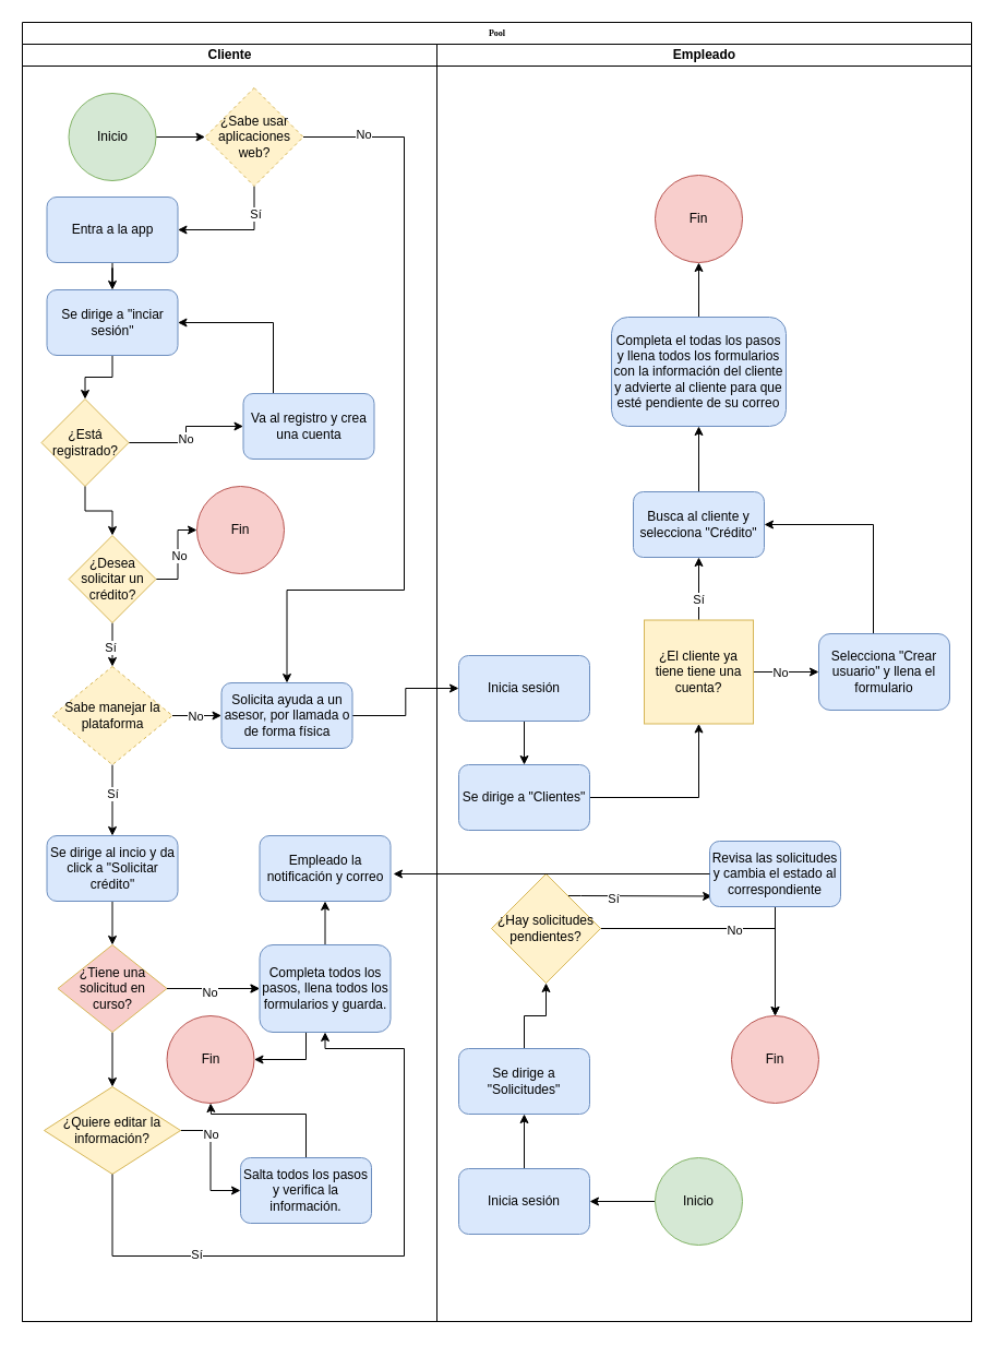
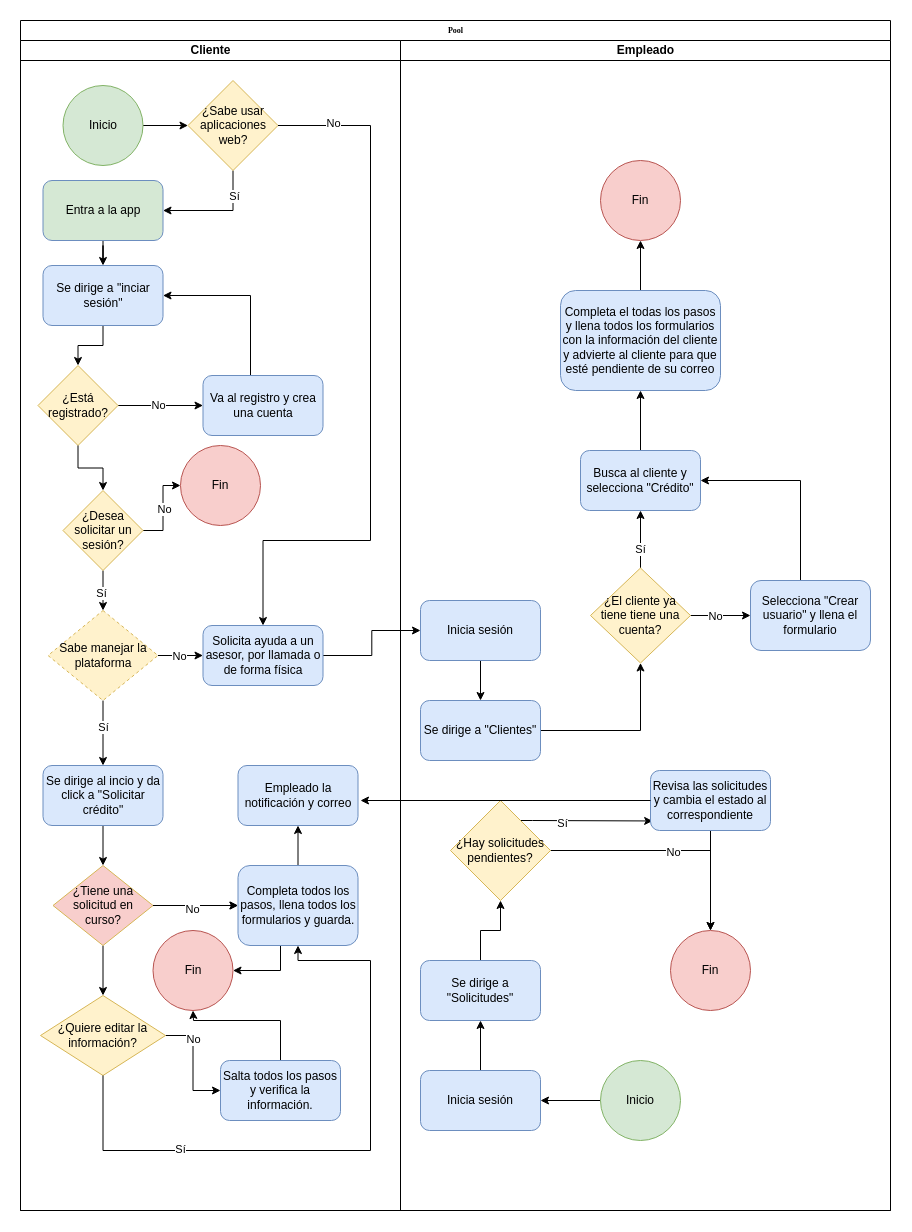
  <mxCell id="0" />
  <mxCell id="1" parent="0" />
  <mxCell id="2" value="Pool" style="swimlane;html=1;childLayout=stackLayout;startSize=20;rounded=0;shadow=0;labelBackgroundColor=none;strokeWidth=1;fontFamily=Verdana;fontSize=8;align=center;" parent="1" vertex="1"><mxGeometry x="20" y="20" width="870" height="1190" as="geometry" /></mxCell>
  <mxCell id="3" style="edgeStyle=orthogonalEdgeStyle;rounded=1;html=1;labelBackgroundColor=none;startArrow=none;startFill=0;startSize=5;endArrow=classicThin;endFill=1;endSize=5;jettySize=auto;orthogonalLoop=1;strokeWidth=1;fontFamily=Verdana;fontSize=8" parent="2" edge="1"><mxGeometry relative="1" as="geometry"><mxPoint x="540" y="20" as="sourcePoint" /><mxPoint x="540" y="20" as="targetPoint" /></mxGeometry></mxCell>
  <mxCell id="4" value="" style="edgeStyle=orthogonalEdgeStyle;rounded=0;orthogonalLoop=1;jettySize=auto;html=1;entryX=0;entryY=0.5;entryDx=0;entryDy=0;" parent="2" source="37" target="61" edge="1"><mxGeometry relative="1" as="geometry"><mxPoint x="340" y="595" as="targetPoint" /></mxGeometry></mxCell>
  <mxCell id="5" value="Cliente" style="swimlane;html=1;startSize=20;" parent="2" vertex="1"><mxGeometry y="20" width="380" height="1170" as="geometry" /></mxCell>
  <mxCell id="6" value="" style="edgeStyle=orthogonalEdgeStyle;rounded=0;orthogonalLoop=1;jettySize=auto;html=1;" parent="5" source="10" target="14" edge="1"><mxGeometry relative="1" as="geometry" /></mxCell>
  <mxCell id="7" value="No" style="edgeLabel;html=1;align=center;verticalAlign=middle;resizable=0;points=[];" parent="6" vertex="1" connectable="0"><mxGeometry x="-0.067" y="1" relative="1" as="geometry"><mxPoint as="offset" /></mxGeometry></mxCell>
  <mxCell id="8" value="" style="edgeStyle=orthogonalEdgeStyle;rounded=0;orthogonalLoop=1;jettySize=auto;html=1;" parent="5" source="51" target="36" edge="1"><mxGeometry relative="1" as="geometry" /></mxCell>
  <mxCell id="9" value="Sí" style="edgeLabel;html=1;align=center;verticalAlign=middle;resizable=0;points=[];" parent="8" vertex="1" connectable="0"><mxGeometry x="0.086" y="-2" relative="1" as="geometry"><mxPoint as="offset" /></mxGeometry></mxCell>
  <mxCell id="10" value="¿Está registrado?" style="rhombus;whiteSpace=wrap;html=1;fillColor=#fff2cc;strokeColor=#d6b656;" parent="5" vertex="1"><mxGeometry x="17.5" y="325" width="80" height="80" as="geometry" /></mxCell>
  <mxCell id="11" value="" style="edgeStyle=orthogonalEdgeStyle;rounded=0;orthogonalLoop=1;jettySize=auto;html=1;" parent="5" source="12" target="21" edge="1"><mxGeometry relative="1" as="geometry" /></mxCell>
  <mxCell id="12" value="Se dirige al incio y da click a &quot;Solicitar crédito&quot;" style="rounded=1;whiteSpace=wrap;html=1;fillColor=#dae8fc;strokeColor=#6c8ebf;" parent="5" vertex="1"><mxGeometry x="22.5" y="725" width="120" height="60" as="geometry" /></mxCell>
  <mxCell id="13" style="edgeStyle=orthogonalEdgeStyle;rounded=0;orthogonalLoop=1;jettySize=auto;html=1;entryX=1;entryY=0.5;entryDx=0;entryDy=0;" parent="5" source="14" target="16" edge="1"><mxGeometry relative="1" as="geometry"><Array as="points"><mxPoint x="230" y="255" /></Array></mxGeometry></mxCell>
- <mxCell id="14" value="Va al registro y crea una cuenta" style="rounded=1;whiteSpace=wrap;html=1;fillColor=#dae8fc;strokeColor=#6c8ebf;" parent="5" vertex="1"><mxGeometry x="202.5" y="320" width="120" height="60" as="geometry" /></mxCell>
+ <mxCell id="14" value="Va al registro y crea una cuenta" style="rounded=1;whiteSpace=wrap;html=1;fillColor=#dae8fc;strokeColor=#6c8ebf;" parent="5" vertex="1"><mxGeometry x="182.5" y="335" width="120" height="60" as="geometry" /></mxCell>
  <mxCell id="15" value="" style="edgeStyle=orthogonalEdgeStyle;rounded=0;orthogonalLoop=1;jettySize=auto;html=1;" parent="5" source="16" target="10" edge="1"><mxGeometry relative="1" as="geometry" /></mxCell>
  <mxCell id="16" value="Se dirige a &quot;inciar sesión&quot;" style="rounded=1;whiteSpace=wrap;html=1;fillColor=#dae8fc;strokeColor=#6c8ebf;" parent="5" vertex="1"><mxGeometry x="22.5" y="225" width="120" height="60" as="geometry" /></mxCell>
  <mxCell id="17" value="" style="edgeStyle=orthogonalEdgeStyle;rounded=0;orthogonalLoop=1;jettySize=auto;html=1;" parent="5" source="21" target="24" edge="1"><mxGeometry relative="1" as="geometry" /></mxCell>
  <mxCell id="18" value="" style="edgeStyle=orthogonalEdgeStyle;rounded=0;orthogonalLoop=1;jettySize=auto;html=1;" parent="5" source="21" target="24" edge="1"><mxGeometry relative="1" as="geometry" /></mxCell>
  <mxCell id="19" value="No" style="edgeLabel;html=1;align=center;verticalAlign=middle;resizable=0;points=[];" parent="18" vertex="1" connectable="0"><mxGeometry x="-0.08" y="-3" relative="1" as="geometry"><mxPoint as="offset" /></mxGeometry></mxCell>
  <mxCell id="20" value="" style="edgeStyle=orthogonalEdgeStyle;rounded=0;orthogonalLoop=1;jettySize=auto;html=1;" parent="5" source="21" target="27" edge="1"><mxGeometry relative="1" as="geometry" /></mxCell>
  <mxCell id="21" value="¿Tiene una solicitud en curso?" style="rhombus;whiteSpace=wrap;html=1;fillColor=#f8cecc;strokeColor=#d6b656;" parent="5" vertex="1"><mxGeometry x="32.5" y="825" width="100" height="80" as="geometry" /></mxCell>
  <mxCell id="22" style="edgeStyle=orthogonalEdgeStyle;rounded=0;orthogonalLoop=1;jettySize=auto;html=1;entryX=1;entryY=0.5;entryDx=0;entryDy=0;" parent="5" source="24" target="47" edge="1"><mxGeometry relative="1" as="geometry"><Array as="points"><mxPoint x="260" y="930" /></Array></mxGeometry></mxCell>
  <mxCell id="23" value="" style="edgeStyle=orthogonalEdgeStyle;rounded=0;orthogonalLoop=1;jettySize=auto;html=1;" edge="1" parent="5" source="24" target="53"><mxGeometry relative="1" as="geometry" /></mxCell>
  <mxCell id="24" value="Completa todos los pasos, llena todos los formularios y guarda." style="rounded=1;whiteSpace=wrap;html=1;fillColor=#dae8fc;strokeColor=#6c8ebf;" parent="5" vertex="1"><mxGeometry x="217.5" y="825" width="120" height="80" as="geometry" /></mxCell>
  <mxCell id="25" value="" style="edgeStyle=orthogonalEdgeStyle;rounded=0;orthogonalLoop=1;jettySize=auto;html=1;" parent="5" source="27" target="31" edge="1"><mxGeometry relative="1" as="geometry" /></mxCell>
  <mxCell id="26" value="No" style="edgeLabel;html=1;align=center;verticalAlign=middle;resizable=0;points=[];" parent="25" vertex="1" connectable="0"><mxGeometry x="-0.429" relative="1" as="geometry"><mxPoint as="offset" /></mxGeometry></mxCell>
  <mxCell id="27" value="¿Quiere editar la información?" style="rhombus;whiteSpace=wrap;html=1;fillColor=#fff2cc;strokeColor=#d6b656;" parent="5" vertex="1"><mxGeometry x="20" y="955" width="125" height="80" as="geometry" /></mxCell>
  <mxCell id="28" style="edgeStyle=orthogonalEdgeStyle;rounded=0;orthogonalLoop=1;jettySize=auto;html=1;entryX=0.5;entryY=1;entryDx=0;entryDy=0;exitX=0.5;exitY=1;exitDx=0;exitDy=0;" parent="5" source="27" target="24" edge="1"><mxGeometry relative="1" as="geometry"><mxPoint x="135" y="1110.0" as="sourcePoint" /><Array as="points"><mxPoint x="83" y="1110" /><mxPoint x="350" y="1110" /><mxPoint x="350" y="920" /><mxPoint x="278" y="920" /></Array></mxGeometry></mxCell>
  <mxCell id="29" value="Sí" style="edgeLabel;html=1;align=center;verticalAlign=middle;resizable=0;points=[];" parent="28" vertex="1" connectable="0"><mxGeometry x="-0.509" y="2" relative="1" as="geometry"><mxPoint as="offset" /></mxGeometry></mxCell>
  <mxCell id="30" style="edgeStyle=orthogonalEdgeStyle;rounded=0;orthogonalLoop=1;jettySize=auto;html=1;" parent="5" source="31" target="47" edge="1"><mxGeometry relative="1" as="geometry"><Array as="points"><mxPoint x="260" y="980" /><mxPoint x="173" y="980" /></Array></mxGeometry></mxCell>
  <mxCell id="31" value="Salta todos los pasos y verifica la información." style="rounded=1;whiteSpace=wrap;html=1;fillColor=#dae8fc;strokeColor=#6c8ebf;" parent="5" vertex="1"><mxGeometry x="200" y="1020" width="120" height="60" as="geometry" /></mxCell>
  <mxCell id="32" value="" style="edgeStyle=orthogonalEdgeStyle;rounded=0;orthogonalLoop=1;jettySize=auto;html=1;" parent="5" source="36" target="12" edge="1"><mxGeometry relative="1" as="geometry" /></mxCell>
  <mxCell id="33" value="Sí" style="edgeLabel;html=1;align=center;verticalAlign=middle;resizable=0;points=[];" parent="32" vertex="1" connectable="0"><mxGeometry x="-0.2" relative="1" as="geometry"><mxPoint as="offset" /></mxGeometry></mxCell>
  <mxCell id="34" value="" style="edgeStyle=orthogonalEdgeStyle;rounded=0;orthogonalLoop=1;jettySize=auto;html=1;" parent="5" source="36" target="37" edge="1"><mxGeometry relative="1" as="geometry" /></mxCell>
  <mxCell id="35" value="No" style="edgeLabel;html=1;align=center;verticalAlign=middle;resizable=0;points=[];" parent="34" vertex="1" connectable="0"><mxGeometry x="-0.067" relative="1" as="geometry"><mxPoint as="offset" /></mxGeometry></mxCell>
  <mxCell id="36" value="Sabe manejar la plataforma" style="rhombus;whiteSpace=wrap;html=1;fillColor=#fff2cc;strokeColor=#d6b656;dashed=1;" parent="5" vertex="1"><mxGeometry x="27.5" y="570" width="110" height="90" as="geometry" /></mxCell>
  <mxCell id="37" value="Solicita ayuda a un asesor, por llamada o de forma física" style="rounded=1;whiteSpace=wrap;html=1;fillColor=#dae8fc;strokeColor=#6c8ebf;" parent="5" vertex="1"><mxGeometry x="182.5" y="585" width="120" height="60" as="geometry" /></mxCell>
  <mxCell id="38" value="" style="edgeStyle=orthogonalEdgeStyle;rounded=0;orthogonalLoop=1;jettySize=auto;html=1;" parent="5" source="39" target="44" edge="1"><mxGeometry relative="1" as="geometry" /></mxCell>
  <mxCell id="39" value="Inicio" style="ellipse;whiteSpace=wrap;html=1;aspect=fixed;fillColor=#d5e8d4;strokeColor=#82b366;" parent="5" vertex="1"><mxGeometry x="42.5" y="45" width="80" height="80" as="geometry" /></mxCell>
  <mxCell id="40" value="" style="edgeStyle=orthogonalEdgeStyle;rounded=0;orthogonalLoop=1;jettySize=auto;html=1;" parent="5" source="41" target="16" edge="1"><mxGeometry relative="1" as="geometry" /></mxCell>
- <mxCell id="41" value="Entra a la app" style="rounded=1;whiteSpace=wrap;html=1;fillColor=#dae8fc;strokeColor=#6c8ebf;" parent="5" vertex="1"><mxGeometry x="22.5" y="140" width="120" height="60" as="geometry" /></mxCell>
+ <mxCell id="41" value="Entra a la app" style="rounded=1;whiteSpace=wrap;html=1;fillColor=#d5e8d4;strokeColor=#6c8ebf;" parent="5" vertex="1"><mxGeometry x="22.5" y="140" width="120" height="60" as="geometry" /></mxCell>
  <mxCell id="42" style="edgeStyle=orthogonalEdgeStyle;rounded=0;orthogonalLoop=1;jettySize=auto;html=1;entryX=1;entryY=0.5;entryDx=0;entryDy=0;" parent="5" source="44" target="41" edge="1"><mxGeometry relative="1" as="geometry"><Array as="points"><mxPoint x="213" y="170" /></Array></mxGeometry></mxCell>
  <mxCell id="43" value="Sí" style="edgeLabel;html=1;align=center;verticalAlign=middle;resizable=0;points=[];" parent="42" vertex="1" connectable="0"><mxGeometry x="-0.54" y="1" relative="1" as="geometry"><mxPoint as="offset" /></mxGeometry></mxCell>
- <mxCell id="44" value="¿Sabe usar aplicaciones web?" style="rhombus;whiteSpace=wrap;html=1;fillColor=#fff2cc;strokeColor=#d6b656;dashed=1;" parent="5" vertex="1"><mxGeometry x="167.5" y="40" width="90" height="90" as="geometry" /></mxCell>
+ <mxCell id="44" value="¿Sabe usar aplicaciones web?" style="rhombus;whiteSpace=wrap;html=1;fillColor=#fff2cc;strokeColor=#d6b656;" parent="5" vertex="1"><mxGeometry x="167.5" y="40" width="90" height="90" as="geometry" /></mxCell>
  <mxCell id="45" style="edgeStyle=orthogonalEdgeStyle;rounded=0;orthogonalLoop=1;jettySize=auto;html=1;entryX=0.5;entryY=0;entryDx=0;entryDy=0;" parent="5" source="44" target="37" edge="1"><mxGeometry relative="1" as="geometry"><mxPoint x="230" y="560" as="targetPoint" /><Array as="points"><mxPoint x="350" y="85" /><mxPoint x="350" y="500" /><mxPoint x="243" y="500" /><mxPoint x="243" y="585" /></Array></mxGeometry></mxCell>
  <mxCell id="46" value="No" style="edgeLabel;html=1;align=center;verticalAlign=middle;resizable=0;points=[];" parent="45" vertex="1" connectable="0"><mxGeometry x="-0.842" y="3" relative="1" as="geometry"><mxPoint as="offset" /></mxGeometry></mxCell>
  <mxCell id="47" value="Fin" style="ellipse;whiteSpace=wrap;html=1;aspect=fixed;fillColor=#f8cecc;strokeColor=#b85450;" parent="5" vertex="1"><mxGeometry x="132.5" y="890" width="80" height="80" as="geometry" /></mxCell>
  <mxCell id="48" value="" style="edgeStyle=orthogonalEdgeStyle;rounded=0;orthogonalLoop=1;jettySize=auto;html=1;" parent="5" source="10" target="51" edge="1"><mxGeometry relative="1" as="geometry"><mxPoint x="263" y="435" as="sourcePoint" /><mxPoint x="263" y="560" as="targetPoint" /></mxGeometry></mxCell>
  <mxCell id="49" value="" style="edgeStyle=orthogonalEdgeStyle;rounded=0;orthogonalLoop=1;jettySize=auto;html=1;" parent="5" source="51" target="52" edge="1"><mxGeometry relative="1" as="geometry" /></mxCell>
  <mxCell id="50" value="No" style="edgeLabel;html=1;align=center;verticalAlign=middle;resizable=0;points=[];" parent="49" vertex="1" connectable="0"><mxGeometry x="0.019" y="-1" relative="1" as="geometry"><mxPoint as="offset" /></mxGeometry></mxCell>
- <mxCell id="51" value="¿Desea solicitar un crédito?" style="rhombus;whiteSpace=wrap;html=1;fillColor=#fff2cc;strokeColor=#d6b656;" parent="5" vertex="1"><mxGeometry x="42.5" y="450" width="80" height="80" as="geometry" /></mxCell>
+ <mxCell id="51" value="¿Desea solicitar un sesión?" style="rhombus;whiteSpace=wrap;html=1;fillColor=#fff2cc;strokeColor=#d6b656;" parent="5" vertex="1"><mxGeometry x="42.5" y="450" width="80" height="80" as="geometry" /></mxCell>
  <mxCell id="52" value="Fin" style="ellipse;whiteSpace=wrap;html=1;fillColor=#f8cecc;strokeColor=#b85450;" parent="5" vertex="1"><mxGeometry x="160" y="405" width="80" height="80" as="geometry" /></mxCell>
  <mxCell id="53" value="Empleado la notificación y correo" style="whiteSpace=wrap;html=1;fillColor=#dae8fc;strokeColor=#6c8ebf;rounded=1;" vertex="1" parent="5"><mxGeometry x="217.5" y="725" width="120" height="60" as="geometry" /></mxCell>
  <mxCell id="54" value="Empleado" style="swimlane;html=1;startSize=20;" parent="2" vertex="1"><mxGeometry x="380" y="20" width="490" height="1170" as="geometry" /></mxCell>
  <mxCell id="55" value="" style="edgeStyle=orthogonalEdgeStyle;rounded=0;orthogonalLoop=1;jettySize=auto;html=1;" parent="54" source="59" target="63" edge="1"><mxGeometry relative="1" as="geometry" /></mxCell>
  <mxCell id="56" value="Sí" style="edgeLabel;html=1;align=center;verticalAlign=middle;resizable=0;points=[];" parent="55" vertex="1" connectable="0"><mxGeometry x="-0.353" y="1" relative="1" as="geometry"><mxPoint as="offset" /></mxGeometry></mxCell>
  <mxCell id="57" value="" style="edgeStyle=orthogonalEdgeStyle;rounded=0;orthogonalLoop=1;jettySize=auto;html=1;" parent="54" source="59" target="65" edge="1"><mxGeometry relative="1" as="geometry" /></mxCell>
  <mxCell id="58" value="No" style="edgeLabel;html=1;align=center;verticalAlign=middle;resizable=0;points=[];" parent="57" vertex="1" connectable="0"><mxGeometry x="-0.216" relative="1" as="geometry"><mxPoint as="offset" /></mxGeometry></mxCell>
- <mxCell id="59" value="¿El cliente ya tiene tiene una cuenta?" style="whiteSpace=wrap;html=1;fillColor=#fff2cc;strokeColor=#d6b656;rounded=0;" parent="54" vertex="1"><mxGeometry x="190" y="527.5" width="100" height="95" as="geometry" /></mxCell>
+ <mxCell id="59" value="¿El cliente ya tiene tiene una cuenta?" style="rhombus;whiteSpace=wrap;html=1;fillColor=#fff2cc;strokeColor=#d6b656;" parent="54" vertex="1"><mxGeometry x="190" y="527.5" width="100" height="95" as="geometry" /></mxCell>
  <mxCell id="60" value="" style="edgeStyle=orthogonalEdgeStyle;rounded=0;orthogonalLoop=1;jettySize=auto;html=1;" parent="54" source="61" target="67" edge="1"><mxGeometry relative="1" as="geometry" /></mxCell>
  <mxCell id="61" value="Inicia sesión" style="rounded=1;whiteSpace=wrap;html=1;fillColor=#dae8fc;strokeColor=#6c8ebf;" parent="54" vertex="1"><mxGeometry x="20" y="560" width="120" height="60" as="geometry" /></mxCell>
  <mxCell id="62" value="" style="edgeStyle=orthogonalEdgeStyle;rounded=0;orthogonalLoop=1;jettySize=auto;html=1;" parent="54" source="63" target="69" edge="1"><mxGeometry relative="1" as="geometry" /></mxCell>
  <mxCell id="63" value="Busca al cliente y selecciona &quot;Crédito&quot;" style="rounded=1;whiteSpace=wrap;html=1;fillColor=#dae8fc;strokeColor=#6c8ebf;" parent="54" vertex="1"><mxGeometry x="180" y="410" width="120" height="60" as="geometry" /></mxCell>
  <mxCell id="64" style="edgeStyle=orthogonalEdgeStyle;rounded=0;orthogonalLoop=1;jettySize=auto;html=1;entryX=1;entryY=0.5;entryDx=0;entryDy=0;" parent="54" source="65" target="63" edge="1"><mxGeometry relative="1" as="geometry"><Array as="points"><mxPoint x="400" y="440" /></Array></mxGeometry></mxCell>
  <mxCell id="65" value="&lt;div&gt;Selecciona &quot;Crear usuario&quot; y llena el formulario&lt;/div&gt;" style="rounded=1;whiteSpace=wrap;html=1;fillColor=#dae8fc;strokeColor=#6c8ebf;" parent="54" vertex="1"><mxGeometry x="350" y="540" width="120" height="70" as="geometry" /></mxCell>
  <mxCell id="66" value="" style="edgeStyle=orthogonalEdgeStyle;rounded=0;orthogonalLoop=1;jettySize=auto;html=1;" parent="54" source="67" target="59" edge="1"><mxGeometry relative="1" as="geometry" /></mxCell>
  <mxCell id="67" value="Se dirige a &quot;Clientes&quot;" style="rounded=1;whiteSpace=wrap;html=1;fillColor=#dae8fc;strokeColor=#6c8ebf;" parent="54" vertex="1"><mxGeometry x="20" y="660" width="120" height="60" as="geometry" /></mxCell>
  <mxCell id="68" value="" style="edgeStyle=orthogonalEdgeStyle;rounded=0;orthogonalLoop=1;jettySize=auto;html=1;" parent="54" source="69" target="70" edge="1"><mxGeometry relative="1" as="geometry" /></mxCell>
  <mxCell id="69" value="Completa el todas los pasos y llena todos los formularios con la información del cliente y advierte al cliente para que esté pendiente de su correo" style="whiteSpace=wrap;html=1;rounded=1;fillColor=#dae8fc;strokeColor=#6c8ebf;" parent="54" vertex="1"><mxGeometry x="160" y="250" width="160" height="100" as="geometry" /></mxCell>
  <mxCell id="70" value="Fin" style="ellipse;whiteSpace=wrap;html=1;rounded=1;fillColor=#f8cecc;strokeColor=#b85450;" parent="54" vertex="1"><mxGeometry x="200" y="120" width="80" height="80" as="geometry" /></mxCell>
  <mxCell id="71" value="" style="edgeStyle=orthogonalEdgeStyle;rounded=0;orthogonalLoop=1;jettySize=auto;html=1;" parent="54" source="72" target="74" edge="1"><mxGeometry relative="1" as="geometry" /></mxCell>
  <mxCell id="72" value="Inicio" style="ellipse;whiteSpace=wrap;html=1;aspect=fixed;fillColor=#d5e8d4;strokeColor=#82b366;" parent="54" vertex="1"><mxGeometry x="200" y="1020" width="80" height="80" as="geometry" /></mxCell>
  <mxCell id="73" value="" style="edgeStyle=orthogonalEdgeStyle;rounded=0;orthogonalLoop=1;jettySize=auto;html=1;" parent="54" source="74" target="76" edge="1"><mxGeometry relative="1" as="geometry"><mxPoint x="80.0" y="990" as="targetPoint" /></mxGeometry></mxCell>
  <mxCell id="74" value="Inicia sesión" style="rounded=1;whiteSpace=wrap;html=1;fillColor=#dae8fc;strokeColor=#6c8ebf;" parent="54" vertex="1"><mxGeometry x="20" y="1030" width="120" height="60" as="geometry" /></mxCell>
  <mxCell id="75" value="" style="edgeStyle=orthogonalEdgeStyle;rounded=0;orthogonalLoop=1;jettySize=auto;html=1;" parent="54" source="76" target="81" edge="1"><mxGeometry relative="1" as="geometry" /></mxCell>
  <mxCell id="76" value="Se dirige a &quot;Solicitudes&quot;" style="rounded=1;whiteSpace=wrap;html=1;fillColor=#dae8fc;strokeColor=#6c8ebf;" parent="54" vertex="1"><mxGeometry x="20" y="920" width="120" height="60" as="geometry" /></mxCell>
  <mxCell id="77" value="" style="edgeStyle=orthogonalEdgeStyle;rounded=0;orthogonalLoop=1;jettySize=auto;html=1;entryX=0.018;entryY=0.391;entryDx=0;entryDy=0;entryPerimeter=0;" parent="54" edge="1"><mxGeometry relative="1" as="geometry"><mxPoint x="252.16" y="780.46" as="targetPoint" /><Array as="points"><mxPoint x="80" y="780" /><mxPoint x="132" y="780" /></Array><mxPoint x="80.0" y="817.0" as="sourcePoint" /></mxGeometry></mxCell>
  <mxCell id="78" value="Sí" style="edgeLabel;html=1;align=center;verticalAlign=middle;resizable=0;points=[];" parent="77" vertex="1" connectable="0"><mxGeometry x="0.153" y="1" relative="1" as="geometry"><mxPoint x="-3" y="3" as="offset" /></mxGeometry></mxCell>
  <mxCell id="79" value="" style="edgeStyle=orthogonalEdgeStyle;rounded=0;orthogonalLoop=1;jettySize=auto;html=1;" parent="54" source="81" target="84" edge="1"><mxGeometry relative="1" as="geometry" /></mxCell>
  <mxCell id="80" value="No" style="edgeLabel;html=1;align=center;verticalAlign=middle;resizable=0;points=[];" parent="79" vertex="1" connectable="0"><mxGeometry x="0.018" y="-1" relative="1" as="geometry"><mxPoint as="offset" /></mxGeometry></mxCell>
  <mxCell id="81" value="¿Hay solicitudes pendientes?" style="rhombus;whiteSpace=wrap;html=1;fillColor=#fff2cc;strokeColor=#d6b656;" parent="54" vertex="1"><mxGeometry x="50" y="760" width="100" height="100" as="geometry" /></mxCell>
  <mxCell id="82" style="edgeStyle=orthogonalEdgeStyle;rounded=0;orthogonalLoop=1;jettySize=auto;html=1;" parent="54" source="83" target="84" edge="1"><mxGeometry relative="1" as="geometry" /></mxCell>
  <mxCell id="83" value="Revisa las solicitudes y cambia el estado al correspondiente" style="rounded=1;whiteSpace=wrap;html=1;fillColor=#dae8fc;strokeColor=#6c8ebf;" parent="54" vertex="1"><mxGeometry x="250" y="730" width="120" height="60" as="geometry" /></mxCell>
  <mxCell id="84" value="Fin" style="ellipse;whiteSpace=wrap;html=1;fillColor=#f8cecc;strokeColor=#b85450;" parent="54" vertex="1"><mxGeometry x="270" y="890" width="80" height="80" as="geometry" /></mxCell>
  <mxCell id="85" style="edgeStyle=orthogonalEdgeStyle;rounded=0;orthogonalLoop=1;jettySize=auto;html=1;" edge="1" parent="2" source="83"><mxGeometry relative="1" as="geometry"><mxPoint x="340" y="780" as="targetPoint" /></mxGeometry></mxCell>
